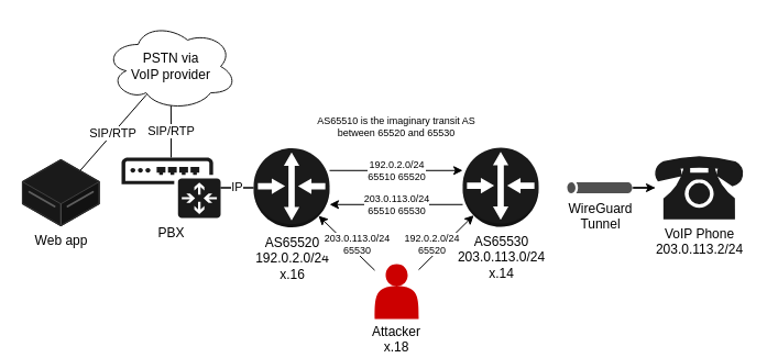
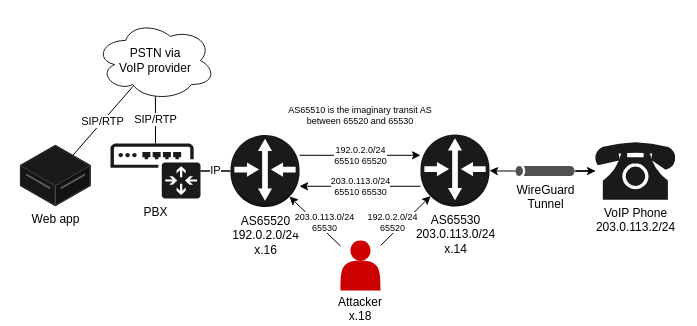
  <mxCell id="0" />
  <mxCell id="1" parent="0" />
  <mxCell id="2" value="SIP/RTP" style="edgeStyle=orthogonalEdgeStyle;rounded=0;orthogonalLoop=1;jettySize=auto;html=1;fontColor=#000000;startArrow=none;startFill=0;endArrow=none;endFill=0;entryX=0.499;entryY=0.947;entryDx=0;entryDy=0;entryPerimeter=0;" parent="1" source="3" target="9" edge="1"><mxGeometry relative="1" as="geometry" /></mxCell>
  <mxCell id="3" value="PBX" style="sketch=0;pointerEvents=1;shadow=0;dashed=0;html=1;strokeColor=none;fillColor=#1A1A1A;labelPosition=center;verticalLabelPosition=bottom;verticalAlign=top;outlineConnect=0;align=center;shape=mxgraph.office.devices.ip_pbx;" parent="1" vertex="1"><mxGeometry x="110" y="143" width="90" height="55" as="geometry" /></mxCell>
  <mxCell id="4" value="&lt;div style=&quot;font-size: 9px;&quot;&gt;192.0.2.0/24&lt;/div&gt;&lt;div style=&quot;font-size: 9px;&quot;&gt;65510 65520&lt;br style=&quot;font-size: 9px;&quot;&gt;&lt;/div&gt;" style="edgeStyle=orthogonalEdgeStyle;rounded=0;orthogonalLoop=1;jettySize=auto;html=1;fontColor=#000000;fontSize=9;" parent="1" edge="1"><mxGeometry relative="1" as="geometry"><mxPoint x="299" y="154.78" as="sourcePoint" /><mxPoint x="420" y="154.78" as="targetPoint" /><Array as="points"><mxPoint x="360" y="154.78" /><mxPoint x="360" y="154.78" /></Array></mxGeometry></mxCell>
  <mxCell id="5" style="edgeStyle=orthogonalEdgeStyle;rounded=0;orthogonalLoop=1;jettySize=auto;html=1;fontColor=#000000;startArrow=none;startFill=0;endArrow=none;endFill=0;" parent="1" source="8" target="3" edge="1"><mxGeometry relative="1" as="geometry" /></mxCell>
  <mxCell id="6" value="IP" style="edgeStyle=orthogonalEdgeStyle;rounded=0;orthogonalLoop=1;jettySize=auto;html=1;fontColor=#000000;startArrow=none;startFill=0;endArrow=none;endFill=0;spacingBottom=2;" parent="1" source="8" target="3" edge="1"><mxGeometry relative="1" as="geometry" /></mxCell>
  <mxCell id="7" value="&lt;div&gt;VoIP Phone&lt;/div&gt;&lt;div&gt;203.0.113.2/24&lt;br&gt;&lt;/div&gt;" style="fontColor=#000000;verticalAlign=top;verticalLabelPosition=bottom;labelPosition=center;align=center;html=1;outlineConnect=0;fillColor=#1A1A1A;strokeColor=#1A1A1A;gradientColor=none;gradientDirection=north;strokeWidth=2;shape=mxgraph.networks.phone_1;" parent="1" vertex="1"><mxGeometry x="595" y="142.5" width="80" height="56" as="geometry" /></mxCell>
  <mxCell id="8" value="&lt;div&gt;AS65520&lt;/div&gt;&lt;div&gt;192.0.2.0/24&lt;/div&gt;&lt;div&gt;x.16&lt;br&gt;&lt;/div&gt;" style="outlineConnect=0;dashed=0;verticalLabelPosition=bottom;verticalAlign=top;align=center;html=1;shape=mxgraph.aws3.router;fillColor=#1A1A1A;gradientColor=none;strokeColor=#000000;" parent="1" vertex="1"><mxGeometry x="230" y="134.5" width="69" height="72" as="geometry" /></mxCell>
  <mxCell id="9" value="&lt;div&gt;PSTN via&lt;/div&gt;&lt;div&gt;VoIP provider&lt;br&gt;&lt;/div&gt;" style="ellipse;shape=cloud;whiteSpace=wrap;html=1;strokeColor=#1A1A1A;fontColor=#000000;fillColor=none;" parent="1" vertex="1"><mxGeometry x="95" y="20" width="120" height="80" as="geometry" /></mxCell>
  <mxCell id="10" value="SIP/RTP" style="rounded=0;orthogonalLoop=1;jettySize=auto;html=1;fontColor=#000000;startArrow=none;startFill=0;endArrow=none;endFill=0;endSize=6;sourcePerimeterSpacing=-11;targetPerimeterSpacing=-11;" parent="1" source="11" target="9" edge="1"><mxGeometry relative="1" as="geometry" /></mxCell>
  <mxCell id="11" value="&lt;div&gt;Web app&lt;/div&gt;" style="verticalLabelPosition=bottom;html=1;verticalAlign=top;strokeWidth=1;align=center;outlineConnect=0;dashed=0;outlineConnect=0;shape=mxgraph.aws3d.dataServer;strokeColor=#5E5E5E;aspect=fixed;fontColor=#000000;fillColor=#1A1A1A;" parent="1" vertex="1"><mxGeometry x="20" y="145" width="69.62" height="60" as="geometry" /></mxCell>
  <mxCell id="12" value="&lt;div style=&quot;font-size: 9px;&quot;&gt;192.0.2.0/24&lt;/div&gt;&lt;div style=&quot;font-size: 9px;&quot;&gt;65520&lt;br style=&quot;font-size: 9px;&quot;&gt;&lt;/div&gt;" style="edgeStyle=none;rounded=0;orthogonalLoop=1;jettySize=auto;html=1;fontColor=#000000;startArrow=none;startFill=0;endArrow=classic;endFill=1;endSize=6;sourcePerimeterSpacing=0;targetPerimeterSpacing=0;entryX=0.145;entryY=0.855;entryDx=0;entryDy=0;entryPerimeter=0;fontSize=9;spacingBottom=15;spacingLeft=0;spacingRight=15;" parent="1" source="14" target="17" edge="1"><mxGeometry x="-0.294" y="-3" relative="1" as="geometry"><mxPoint x="450" y="240" as="targetPoint" /><mxPoint as="offset" /></mxGeometry></mxCell>
  <mxCell id="13" value="&lt;div style=&quot;font-size: 9px;&quot;&gt;&lt;font style=&quot;font-size: 9px;&quot;&gt;203.0.113.0/24&lt;/font&gt;&lt;/div&gt;&lt;div style=&quot;font-size: 9px;&quot;&gt;&lt;font style=&quot;font-size: 9px;&quot;&gt;65530&lt;br style=&quot;font-size: 9px;&quot;&gt;&lt;/font&gt;&lt;/div&gt;" style="edgeStyle=none;rounded=0;orthogonalLoop=1;jettySize=auto;html=1;fontColor=#000000;startArrow=none;startFill=0;endArrow=classic;endFill=1;endSize=6;sourcePerimeterSpacing=0;targetPerimeterSpacing=0;entryX=0.855;entryY=0.855;entryDx=0;entryDy=0;entryPerimeter=0;fontSize=9;spacingLeft=9;spacingBottom=17;labelBackgroundColor=default;" parent="1" source="14" target="8" edge="1"><mxGeometry x="-0.291" y="3" relative="1" as="geometry"><mxPoint as="offset" /></mxGeometry></mxCell>
  <mxCell id="14" value="&lt;div&gt;Attacker&lt;/div&gt;&lt;div&gt;x.18&lt;br&gt;&lt;/div&gt;" style="shape=actor;whiteSpace=wrap;html=1;strokeColor=none;fontColor=#000000;fillColor=#CC0000;labelPosition=center;verticalLabelPosition=bottom;align=center;verticalAlign=top;spacing=0;" parent="1" vertex="1"><mxGeometry x="340" y="240" width="40" height="50" as="geometry" /></mxCell>
  <mxCell id="15" value="&lt;div style=&quot;font-size: 9px;&quot;&gt;203.0.113.0/24&lt;/div&gt;&lt;div&gt;65510 65530&lt;br&gt;&lt;/div&gt;" style="edgeStyle=orthogonalEdgeStyle;rounded=0;orthogonalLoop=1;jettySize=auto;html=1;fontColor=#000000;fontSize=9;startArrow=classic;startFill=1;endArrow=none;endFill=0;" parent="1" edge="1"><mxGeometry relative="1" as="geometry"><mxPoint x="299" y="185.78" as="sourcePoint" /><mxPoint x="420" y="185.78" as="targetPoint" /><Array as="points"><mxPoint x="360" y="185.78" /><mxPoint x="360" y="185.78" /></Array></mxGeometry></mxCell>
  <mxCell id="16" value="AS65510 is the imaginary transit AS between 65520 and 65530" style="text;html=1;strokeColor=none;fillColor=none;align=center;verticalAlign=middle;whiteSpace=wrap;rounded=0;fontSize=9;fontColor=#000000;" parent="1" vertex="1"><mxGeometry x="285" y="100" width="150" height="30" as="geometry" /></mxCell>
  <mxCell id="17" value="&lt;div&gt;AS65530&lt;/div&gt;&lt;div&gt;203.0.113.0/24&lt;/div&gt;&lt;div&gt;x.14&lt;br&gt;&lt;/div&gt;" style="outlineConnect=0;dashed=0;verticalLabelPosition=bottom;verticalAlign=top;align=center;html=1;shape=mxgraph.aws3.router;fillColor=#1A1A1A;gradientColor=none;strokeColor=#000000;" parent="1" vertex="1"><mxGeometry x="420" y="134" width="69" height="72" as="geometry" /></mxCell>
+ <mxCell id="18" style="edgeStyle=orthogonalEdgeStyle;rounded=0;orthogonalLoop=1;jettySize=auto;html=1;" edge="1" parent="1" source="20" target="17"><mxGeometry relative="1" as="geometry" /></mxCell>
  <mxCell id="19" style="edgeStyle=orthogonalEdgeStyle;rounded=0;orthogonalLoop=1;jettySize=auto;html=1;" edge="1" parent="1" source="20" target="7"><mxGeometry relative="1" as="geometry" /></mxCell>
  <mxCell id="20" value="&lt;div&gt;WireGuard&lt;/div&gt;&lt;div&gt;Tunnel&lt;br&gt;&lt;/div&gt;" style="sketch=0;pointerEvents=1;shadow=0;dashed=0;html=1;strokeColor=none;fillColor=#505050;labelPosition=center;verticalLabelPosition=bottom;verticalAlign=top;outlineConnect=0;align=center;shape=mxgraph.office.servers.tunnel_straight;" vertex="1" parent="1"><mxGeometry x="515" y="165.5" width="59" height="10" as="geometry" /></mxCell>
